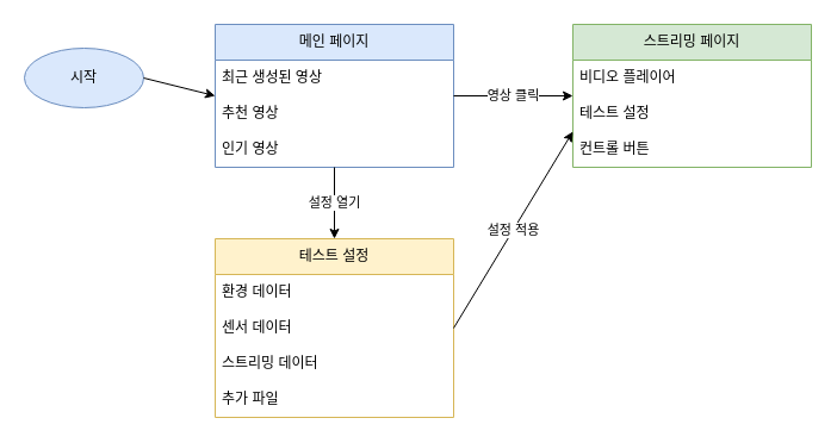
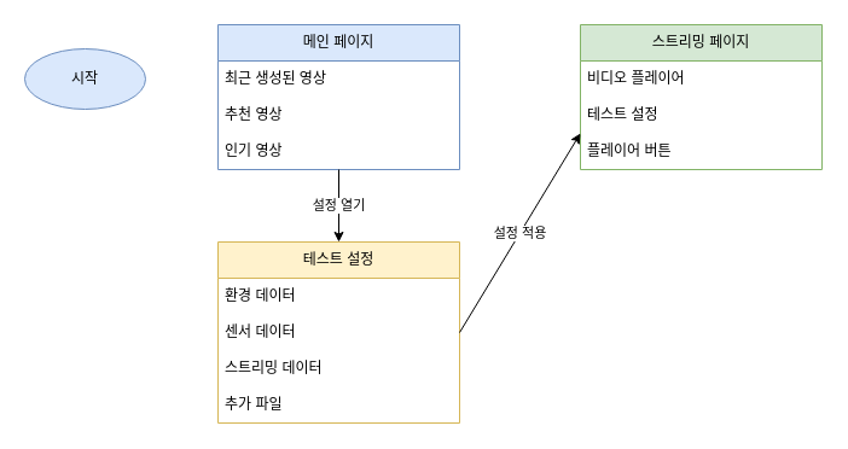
  <mxCell id="0" />
  <mxCell id="1" parent="0" />
  <mxCell id="2" value="시작" style="ellipse;whiteSpace=wrap;html=1;fillColor=#dae8fc;strokeColor=#6c8ebf;" vertex="1" parent="1"><mxGeometry x="20" y="40" width="100" height="50" as="geometry" /></mxCell>
  <mxCell id="3" value="메인 페이지" style="swimlane;fontStyle=0;childLayout=stackLayout;horizontal=1;startSize=30;horizontalStack=0;resizeParent=1;resizeParentMax=0;resizeLast=0;collapsible=1;marginBottom=0;whiteSpace=wrap;html=1;fillColor=#dae8fc;strokeColor=#6c8ebf;" vertex="1" parent="1"><mxGeometry x="180" y="20" width="200" height="120" as="geometry" /></mxCell>
  <mxCell id="4" value="최근 생성된 영상" style="text;strokeColor=none;fillColor=none;align=left;verticalAlign=middle;spacingLeft=4;spacingRight=4;overflow=hidden;points=[[0,0.5],[1,0.5]];portConstraint=eastwest;rotatable=0;whiteSpace=wrap;html=1;" vertex="1" parent="3"><mxGeometry y="30" width="200" height="30" as="geometry" /></mxCell>
  <mxCell id="5" value="추천 영상" style="text;strokeColor=none;fillColor=none;align=left;verticalAlign=middle;spacingLeft=4;spacingRight=4;overflow=hidden;points=[[0,0.5],[1,0.5]];portConstraint=eastwest;rotatable=0;whiteSpace=wrap;html=1;" vertex="1" parent="3"><mxGeometry y="60" width="200" height="30" as="geometry" /></mxCell>
  <mxCell id="6" value="인기 영상" style="text;strokeColor=none;fillColor=none;align=left;verticalAlign=middle;spacingLeft=4;spacingRight=4;overflow=hidden;points=[[0,0.5],[1,0.5]];portConstraint=eastwest;rotatable=0;whiteSpace=wrap;html=1;" vertex="1" parent="3"><mxGeometry y="90" width="200" height="30" as="geometry" /></mxCell>
  <mxCell id="7" value="스트리밍 페이지" style="swimlane;fontStyle=0;childLayout=stackLayout;horizontal=1;startSize=30;horizontalStack=0;resizeParent=1;resizeParentMax=0;resizeLast=0;collapsible=1;marginBottom=0;whiteSpace=wrap;html=1;fillColor=#d5e8d4;strokeColor=#82b366;" vertex="1" parent="1"><mxGeometry x="480" y="20" width="200" height="120" as="geometry" /></mxCell>
  <mxCell id="8" value="비디오 플레이어" style="text;strokeColor=none;fillColor=none;align=left;verticalAlign=middle;spacingLeft=4;spacingRight=4;overflow=hidden;points=[[0,0.5],[1,0.5]];portConstraint=eastwest;rotatable=0;whiteSpace=wrap;html=1;" vertex="1" parent="7"><mxGeometry y="30" width="200" height="30" as="geometry" /></mxCell>
  <mxCell id="9" value="테스트 설정" style="text;strokeColor=none;fillColor=none;align=left;verticalAlign=middle;spacingLeft=4;spacingRight=4;overflow=hidden;points=[[0,0.5],[1,0.5]];portConstraint=eastwest;rotatable=0;whiteSpace=wrap;html=1;" vertex="1" parent="7"><mxGeometry y="60" width="200" height="30" as="geometry" /></mxCell>
- <mxCell id="10" value="컨트롤 버튼" style="text;strokeColor=none;fillColor=none;align=left;verticalAlign=middle;spacingLeft=4;spacingRight=4;overflow=hidden;points=[[0,0.5],[1,0.5]];portConstraint=eastwest;rotatable=0;whiteSpace=wrap;html=1;" vertex="1" parent="7"><mxGeometry y="90" width="200" height="30" as="geometry" /></mxCell>
+ <mxCell id="10" value="플레이어 버튼" style="text;strokeColor=none;fillColor=none;align=left;verticalAlign=middle;spacingLeft=4;spacingRight=4;overflow=hidden;points=[[0,0.5],[1,0.5]];portConstraint=eastwest;rotatable=0;whiteSpace=wrap;html=1;" vertex="1" parent="7"><mxGeometry y="90" width="200" height="30" as="geometry" /></mxCell>
  <mxCell id="11" value="테스트 설정" style="swimlane;fontStyle=0;childLayout=stackLayout;horizontal=1;startSize=30;horizontalStack=0;resizeParent=1;resizeParentMax=0;resizeLast=0;collapsible=1;marginBottom=0;whiteSpace=wrap;html=1;fillColor=#fff2cc;strokeColor=#d6b656;" vertex="1" parent="1"><mxGeometry x="180" y="200" width="200" height="150" as="geometry" /></mxCell>
  <mxCell id="12" value="환경 데이터" style="text;strokeColor=none;fillColor=none;align=left;verticalAlign=middle;spacingLeft=4;spacingRight=4;overflow=hidden;points=[[0,0.5],[1,0.5]];portConstraint=eastwest;rotatable=0;whiteSpace=wrap;html=1;" vertex="1" parent="11"><mxGeometry y="30" width="200" height="30" as="geometry" /></mxCell>
  <mxCell id="13" value="센서 데이터" style="text;strokeColor=none;fillColor=none;align=left;verticalAlign=middle;spacingLeft=4;spacingRight=4;overflow=hidden;points=[[0,0.5],[1,0.5]];portConstraint=eastwest;rotatable=0;whiteSpace=wrap;html=1;" vertex="1" parent="11"><mxGeometry y="60" width="200" height="30" as="geometry" /></mxCell>
  <mxCell id="14" value="스트리밍 데이터" style="text;strokeColor=none;fillColor=none;align=left;verticalAlign=middle;spacingLeft=4;spacingRight=4;overflow=hidden;points=[[0,0.5],[1,0.5]];portConstraint=eastwest;rotatable=0;whiteSpace=wrap;html=1;" vertex="1" parent="11"><mxGeometry y="90" width="200" height="30" as="geometry" /></mxCell>
  <mxCell id="15" value="추가 파일" style="text;strokeColor=none;fillColor=none;align=left;verticalAlign=middle;spacingLeft=4;spacingRight=4;overflow=hidden;points=[[0,0.5],[1,0.5]];portConstraint=eastwest;rotatable=0;whiteSpace=wrap;html=1;" vertex="1" parent="11"><mxGeometry y="120" width="200" height="30" as="geometry" /></mxCell>
- <mxCell id="16" value="" style="endArrow=classic;html=1;exitX=1;exitY=0.5;exitDx=0;exitDy=0;entryX=0;entryY=0.5;entryDx=0;entryDy=0;" edge="1" parent="1" source="2" target="3"><mxGeometry width="50" height="50" relative="1" as="geometry"><mxPoint x="120" y="69.5" as="sourcePoint" /><mxPoint x="170" y="69.5" as="targetPoint" /></mxGeometry></mxCell>
- <mxCell id="17" value="영상 클릭" style="endArrow=classic;html=1;exitX=1;exitY=0.5;exitDx=0;exitDy=0;entryX=0;entryY=0.5;entryDx=0;entryDy=0;" edge="1" parent="1" source="3" target="7"><mxGeometry relative="1" as="geometry"><mxPoint x="380" y="79.5" as="sourcePoint" /><mxPoint x="480" y="79.5" as="targetPoint" /></mxGeometry></mxCell>
  <mxCell id="18" value="설정 열기" style="endArrow=classic;html=1;exitX=0.5;exitY=1;exitDx=0;exitDy=0;entryX=0.5;entryY=0;entryDx=0;entryDy=0;" edge="1" parent="1" source="3" target="11"><mxGeometry relative="1" as="geometry"><mxPoint x="280" y="140" as="sourcePoint" /><mxPoint x="280" y="200" as="targetPoint" /></mxGeometry></mxCell>
  <mxCell id="19" value="설정 적용" style="endArrow=classic;html=1;exitX=1;exitY=0.5;exitDx=0;exitDy=0;entryX=0;entryY=0.75;entryDx=0;entryDy=0;" edge="1" parent="1" source="11" target="7"><mxGeometry relative="1" as="geometry"><mxPoint x="380" y="274.5" as="sourcePoint" /><mxPoint x="480" y="110" as="targetPoint" /></mxGeometry></mxCell>
